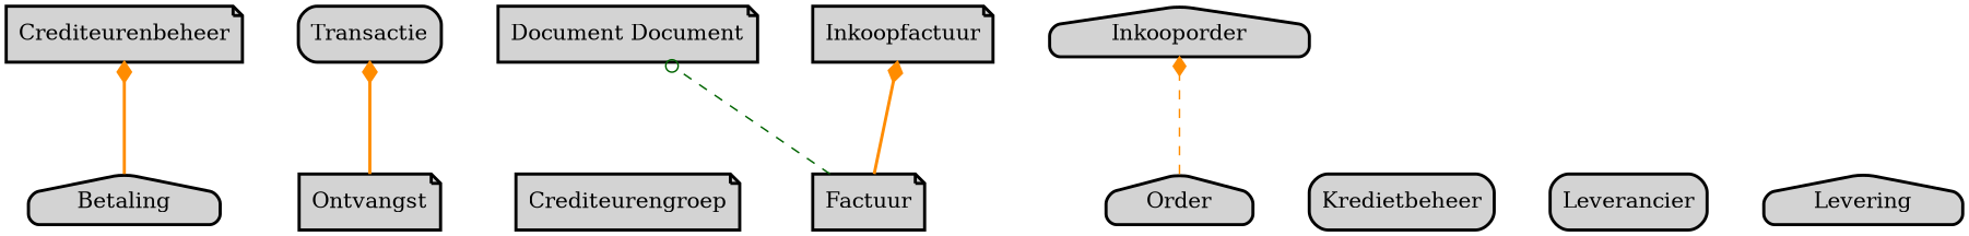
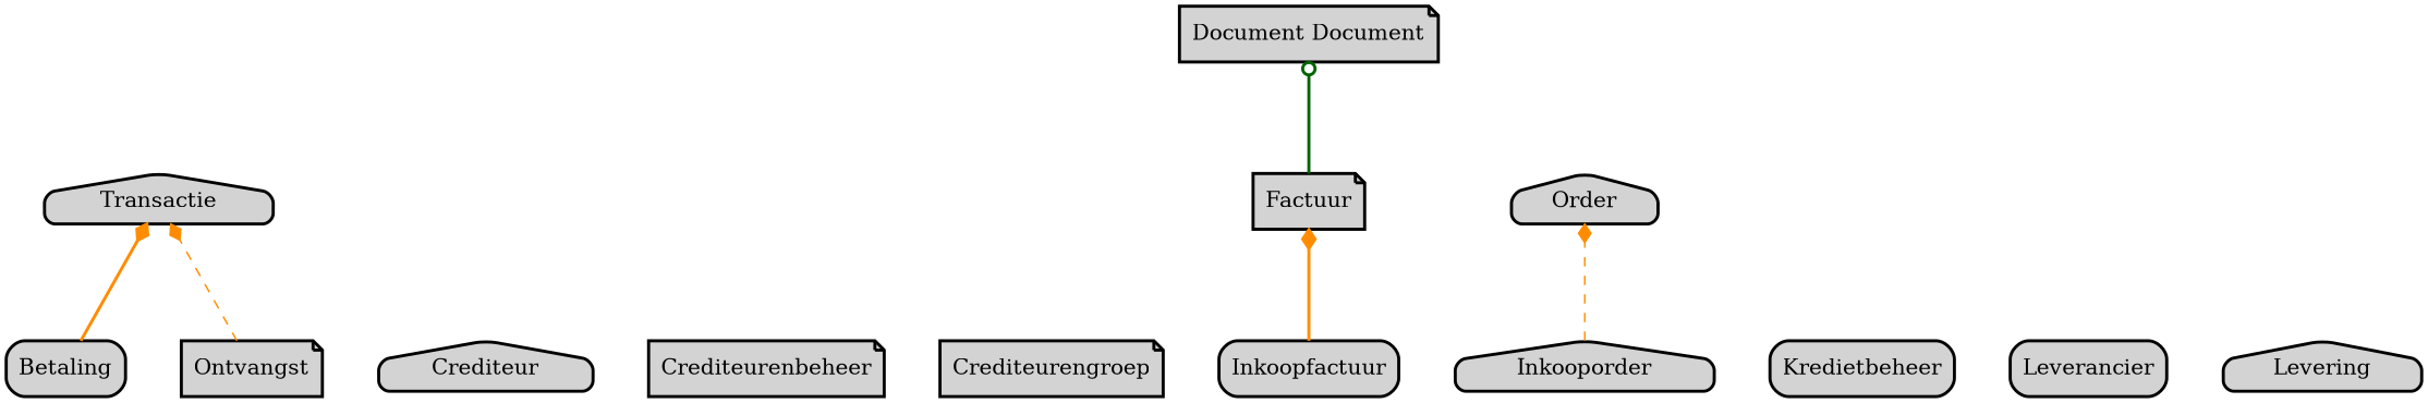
  digraph {
    bgcolor=white
    nodesep=0.5
    rank=same
    rankdir=BT
    ranksep=1
    remincross=true
    node [bgcolor=lightgray shape=house style="rounded,filled,bold"]
    edge [arrowhead=diamond color=darkorange style=dashed]
-   n1 [label=Betaling]
-   n2 [label=Transactie shape=box]
+   n1 [label=Betaling shape=box]
+   n2 [label=Transactie]
+   n3 [label=Crediteur]
    n4 [label=Crediteurenbeheer shape=note]
    n5 [label=Crediteurengroep shape=note]
    n6 [label=Factuur shape=note]
    n7 [label="Document Document" shape=note]
-   n8 [label=Inkoopfactuur shape=note]
+   n8 [label=Inkoopfactuur shape=box]
    n9 [label=Inkooporder]
    n10 [label=Order]
    n11 [label=Kredietbeheer shape=box]
    n12 [label=Leverancier shape=box]
    n13 [label=Levering]
    n14 [label=Ontvangst shape=note]
-   n1 -> n4 [style=bold]
-   n6 -> n7 [arrowhead=odot color=darkgreen]
-   n6 -> n8 [style=bold]
-   n10 -> n9
-   n14 -> n2 [style=bold]
+   n1 -> n2 [style=bold]
+   n6 -> n7 [arrowhead=odot color=darkgreen style=bold]
+   n8 -> n6 [style=bold]
+   n9 -> n10
+   n14 -> n2
  }
